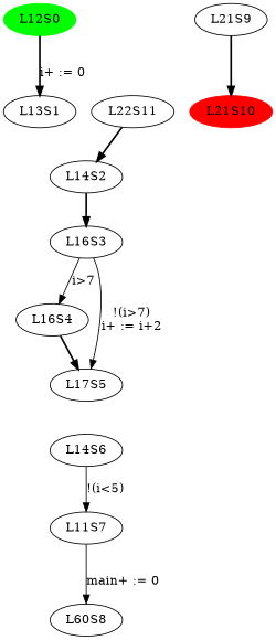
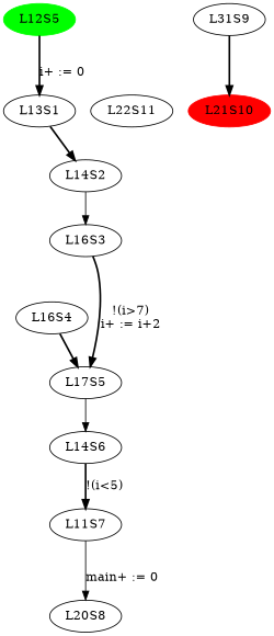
  digraph {
    edge [style=solid]
-   n1 [color=green label=L12S0 style=filled]
+   n1 [color=green label=L12S5 style=filled]
    n2 [label=L13S1]
    n3 [label=L14S2]
    n4 [label=L16S3]
    n5 [label=L16S4]
    n6 [label=L17S5]
    n7 [label=L14S6]
-   n8 [label=L21S9]
+   n8 [label=L31S9]
    n9 [color=red label=L21S10 style=filled]
    n10 [label=L11S7]
-   n11 [label=L60S8]
+   n11 [label=L20S8]
    n12 [label=L22S11]
    n1 -> n2 [label="\ni+ := 0" style=bold]
-   n12 -> n3 [style=bold]
-   n3 -> n4 [style=bold]
-   n4 -> n5 [label="i>7"]
-   n4 -> n6 [label="!(i>7)\ni+ := i+2"]
+   n2 -> n3 [style=bold]
+   n3 -> n4
+   n4 -> n6 [label="!(i>7)\ni+ := i+2" style=bold]
    n5 -> n6 [style=bold]
-   n7 -> n10 [label="!(i<5)"]
+   n6 -> n7
+   n7 -> n10 [label="!(i<5)" style=bold]
    n8 -> n9 [style=bold]
    n10 -> n11 [label="\nmain+ := 0"]
  }
